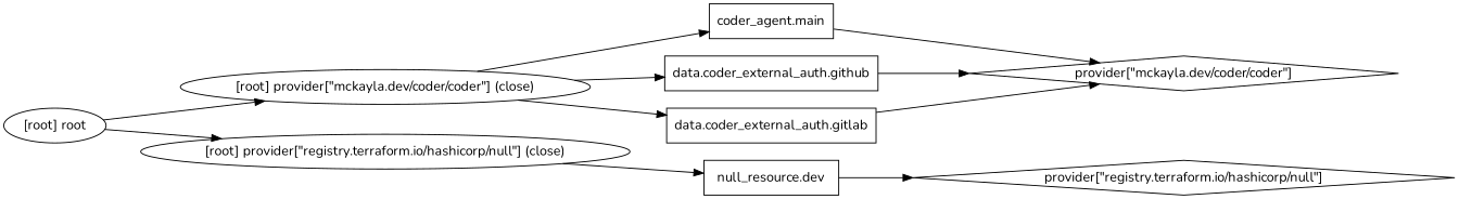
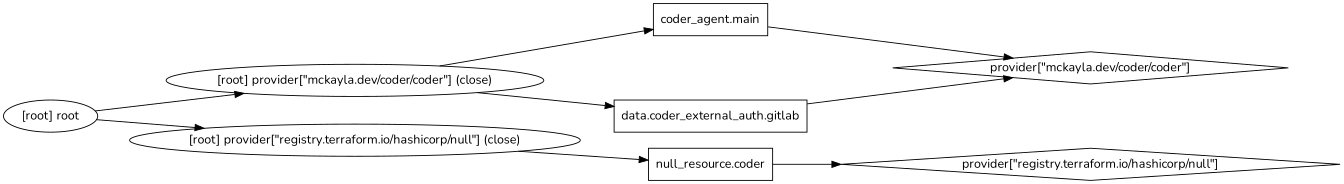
  digraph {
    compound=true
    fontname=Nunito
    newrank=true
    rankdir=LR
    node [fontname=Nunito shape=box]
    edge [fontname=Nunito]
    n1 [label="coder_agent.main"]
    n2 [label="provider[\"mckayla.dev/coder/coder\"]" shape=diamond]
-   n3 [label="data.coder_external_auth.github"]
    n4 [label="data.coder_external_auth.gitlab"]
-   n5 [label="null_resource.dev"]
+   n5 [label="null_resource.coder"]
    n6 [label="provider[\"registry.terraform.io/hashicorp/null\"]" shape=diamond]
    "[root] provider[\"mckayla.dev/coder/coder\"] (close)" [shape=""]
    "[root] provider[\"registry.terraform.io/hashicorp/null\"] (close)" [shape=""]
    "[root] root" [shape=""]
    subgraph sub_1 {
      n1
      n2
-     n3
      n4
      n5
      n6
      "[root] provider[\"mckayla.dev/coder/coder\"] (close)"
      "[root] provider[\"registry.terraform.io/hashicorp/null\"] (close)"
      "[root] root"
    }
    n1 -> n2
-   n3 -> n2
    n4 -> n2
    n5 -> n6
    "[root] provider[\"mckayla.dev/coder/coder\"] (close)" -> n1
-   "[root] provider[\"mckayla.dev/coder/coder\"] (close)" -> n3
    "[root] provider[\"mckayla.dev/coder/coder\"] (close)" -> n4
    "[root] provider[\"registry.terraform.io/hashicorp/null\"] (close)" -> n5
    "[root] root" -> "[root] provider[\"mckayla.dev/coder/coder\"] (close)"
    "[root] root" -> "[root] provider[\"registry.terraform.io/hashicorp/null\"] (close)"
  }
